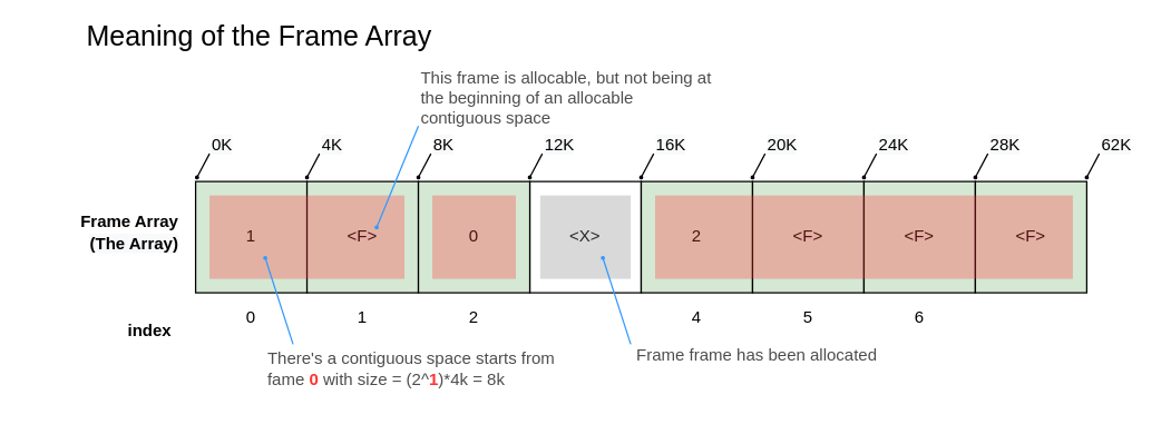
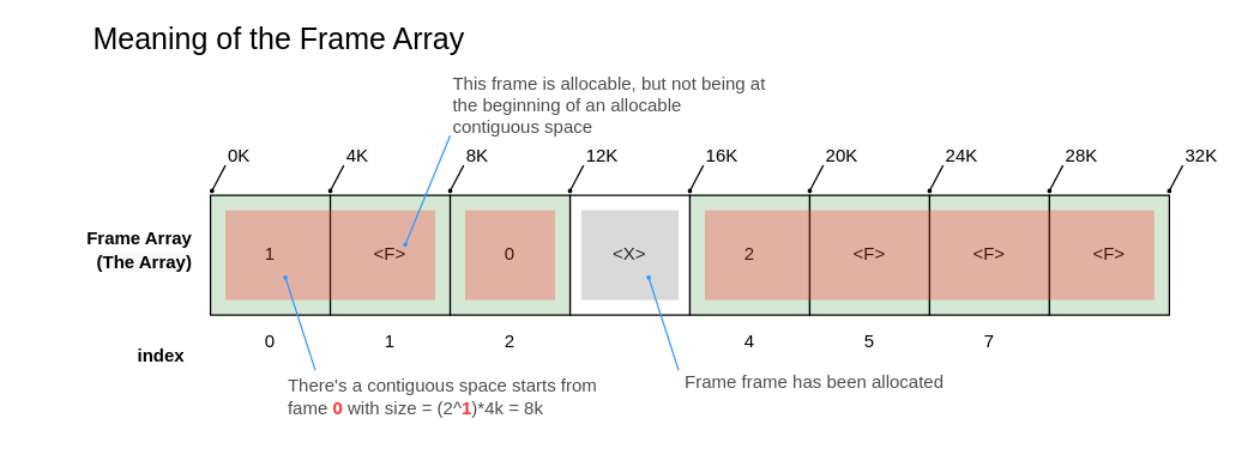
  <mxCell id="0" />
  <mxCell id="1" parent="0" />
  <mxCell id="2" value="1" style="whiteSpace=wrap;html=1;aspect=fixed;fillColor=#D5E8D4;rounded=0;glass=0;" parent="1" vertex="1"><mxGeometry x="140" y="130" width="80" height="80" as="geometry" /></mxCell>
  <mxCell id="3" value="&amp;lt;F&amp;gt;" style="whiteSpace=wrap;html=1;aspect=fixed;fillColor=#D5E8D4;" parent="1" vertex="1"><mxGeometry x="220" y="130" width="80" height="80" as="geometry" /></mxCell>
  <mxCell id="4" value="&amp;lt;X&amp;gt;" style="whiteSpace=wrap;html=1;aspect=fixed;" parent="1" vertex="1"><mxGeometry x="380" y="130" width="80" height="80" as="geometry" /></mxCell>
  <mxCell id="5" value="2" style="whiteSpace=wrap;html=1;aspect=fixed;fillColor=#D5E8D4;" parent="1" vertex="1"><mxGeometry x="460" y="130" width="80" height="80" as="geometry" /></mxCell>
  <mxCell id="6" value="&amp;lt;F&amp;gt;" style="whiteSpace=wrap;html=1;aspect=fixed;fillColor=#D5E8D4;" parent="1" vertex="1"><mxGeometry x="540" y="130" width="80" height="80" as="geometry" /></mxCell>
  <mxCell id="7" value="&amp;lt;F&amp;gt;" style="whiteSpace=wrap;html=1;aspect=fixed;fillColor=#D5E8D4;" parent="1" vertex="1"><mxGeometry x="620" y="130" width="80" height="80" as="geometry" /></mxCell>
  <mxCell id="8" value="&amp;lt;F&amp;gt;" style="whiteSpace=wrap;html=1;aspect=fixed;fillColor=#D5E8D4;" parent="1" vertex="1"><mxGeometry x="700" y="130" width="80" height="80" as="geometry" /></mxCell>
  <mxCell id="9" value="0" style="text;html=1;strokeColor=none;fillColor=none;align=center;verticalAlign=middle;whiteSpace=wrap;rounded=0;" parent="1" vertex="1"><mxGeometry x="160" y="218" width="40" height="20" as="geometry" /></mxCell>
  <mxCell id="10" value="1" style="text;html=1;strokeColor=none;fillColor=none;align=center;verticalAlign=middle;whiteSpace=wrap;rounded=0;" parent="1" vertex="1"><mxGeometry x="240" y="218" width="40" height="20" as="geometry" /></mxCell>
  <mxCell id="11" value="2" style="text;html=1;strokeColor=none;fillColor=none;align=center;verticalAlign=middle;whiteSpace=wrap;rounded=0;" parent="1" vertex="1"><mxGeometry x="320" y="218" width="40" height="20" as="geometry" /></mxCell>
  <mxCell id="12" value="4" style="text;html=1;strokeColor=none;fillColor=none;align=center;verticalAlign=middle;whiteSpace=wrap;rounded=0;" parent="1" vertex="1"><mxGeometry x="480" y="218" width="40" height="20" as="geometry" /></mxCell>
  <mxCell id="13" value="5" style="text;html=1;strokeColor=none;fillColor=none;align=center;verticalAlign=middle;whiteSpace=wrap;rounded=0;" parent="1" vertex="1"><mxGeometry x="560" y="218" width="40" height="20" as="geometry" /></mxCell>
- <mxCell id="14" value="6" style="text;html=1;strokeColor=none;fillColor=none;align=center;verticalAlign=middle;whiteSpace=wrap;rounded=0;" parent="1" vertex="1"><mxGeometry x="640" y="218" width="40" height="20" as="geometry" /></mxCell>
+ <mxCell id="14" value="7" style="text;html=1;strokeColor=none;fillColor=none;align=center;verticalAlign=middle;whiteSpace=wrap;rounded=0;" parent="1" vertex="1"><mxGeometry x="640" y="218" width="40" height="20" as="geometry" /></mxCell>
  <mxCell id="15" value="index" style="text;html=1;strokeColor=none;fillColor=none;align=right;verticalAlign=middle;whiteSpace=wrap;rounded=0;fontStyle=1" parent="1" vertex="1"><mxGeometry x="75" y="228" width="50" height="20" as="geometry" /></mxCell>
  <mxCell id="16" value="0" style="whiteSpace=wrap;html=1;aspect=fixed;fillColor=#D5E8D4;" parent="1" vertex="1"><mxGeometry x="300" y="130" width="80" height="80" as="geometry" /></mxCell>
  <mxCell id="17" value="Frame Array" style="text;html=1;strokeColor=none;fillColor=none;align=right;verticalAlign=middle;whiteSpace=wrap;rounded=0;fontStyle=1" parent="1" vertex="1"><mxGeometry y="149" width="110" height="20" as="geometry" x="20" /></mxCell>
  <mxCell id="18" value="&lt;span style=&quot;color: rgb(0, 0, 0); font-family: helvetica; font-size: 12px; font-style: normal; font-weight: 700; letter-spacing: normal; text-indent: 0px; text-transform: none; word-spacing: 0px; background-color: rgb(248, 249, 250); display: inline; float: none;&quot;&gt;(The Array)&lt;/span&gt;" style="text;whiteSpace=wrap;html=1;align=right;" vertex="1" parent="1"><mxGeometry x="60" y="161" width="70" height="30" as="geometry" /></mxCell>
  <mxCell id="19" value="" style="rounded=0;whiteSpace=wrap;html=1;glass=0;strokeWidth=2;align=right;opacity=30;fillColor=#FF3333;strokeColor=none;" vertex="1" parent="1"><mxGeometry x="150" y="140" width="140" height="60" as="geometry" /></mxCell>
  <mxCell id="20" value="&lt;span style=&quot;color: rgb(0 , 0 , 0) ; font-family: &amp;#34;helvetica&amp;#34; ; font-size: 12px ; font-style: normal ; font-weight: 400 ; letter-spacing: normal ; text-indent: 0px ; text-transform: none ; word-spacing: 0px ; background-color: rgb(248 , 249 , 250) ; display: inline ; float: none&quot;&gt;0K&lt;/span&gt;" style="text;html=1;strokeColor=none;fillColor=none;align=left;verticalAlign=middle;whiteSpace=wrap;rounded=0;glass=0;opacity=30;" vertex="1" parent="1"><mxGeometry x="150" y="95" width="30" height="17" as="geometry" /></mxCell>
  <mxCell id="21" value="" style="endArrow=none;html=1;startArrow=oval;startFill=1;endSize=3;startSize=2;" edge="1" parent="1"><mxGeometry width="50" height="50" relative="1" as="geometry"><mxPoint x="141" y="127" as="sourcePoint" /><mxPoint x="150" y="110" as="targetPoint" /></mxGeometry></mxCell>
  <mxCell id="22" value="&lt;span style=&quot;color: rgb(0 , 0 , 0) ; font-family: &amp;#34;helvetica&amp;#34; ; font-size: 12px ; font-style: normal ; font-weight: 400 ; letter-spacing: normal ; text-indent: 0px ; text-transform: none ; word-spacing: 0px ; background-color: rgb(248 , 249 , 250) ; display: inline ; float: none&quot;&gt;4K&lt;/span&gt;" style="text;html=1;strokeColor=none;fillColor=none;align=left;verticalAlign=middle;whiteSpace=wrap;rounded=0;glass=0;opacity=30;" vertex="1" parent="1"><mxGeometry x="229" y="95" width="30" height="17" as="geometry" /></mxCell>
  <mxCell id="23" value="" style="endArrow=none;html=1;startArrow=oval;startFill=1;endSize=3;startSize=2;" edge="1" parent="1"><mxGeometry width="50" height="50" relative="1" as="geometry"><mxPoint x="220" y="127" as="sourcePoint" /><mxPoint x="229" y="110" as="targetPoint" /></mxGeometry></mxCell>
  <mxCell id="24" value="&lt;span style=&quot;color: rgb(0 , 0 , 0) ; font-family: &amp;#34;helvetica&amp;#34; ; font-size: 12px ; font-style: normal ; font-weight: 400 ; letter-spacing: normal ; text-indent: 0px ; text-transform: none ; word-spacing: 0px ; background-color: rgb(248 , 249 , 250) ; display: inline ; float: none&quot;&gt;8K&lt;/span&gt;" style="text;html=1;strokeColor=none;fillColor=none;align=left;verticalAlign=middle;whiteSpace=wrap;rounded=0;glass=0;opacity=30;" vertex="1" parent="1"><mxGeometry x="309" y="95" width="30" height="17" as="geometry" /></mxCell>
  <mxCell id="25" value="" style="endArrow=none;html=1;startArrow=oval;startFill=1;endSize=3;startSize=2;" edge="1" parent="1"><mxGeometry width="50" height="50" relative="1" as="geometry"><mxPoint x="300" y="127" as="sourcePoint" /><mxPoint x="309" y="110" as="targetPoint" /></mxGeometry></mxCell>
  <mxCell id="26" value="&lt;span style=&quot;color: rgb(0 , 0 , 0) ; font-family: &amp;#34;helvetica&amp;#34; ; font-size: 12px ; font-style: normal ; font-weight: 400 ; letter-spacing: normal ; text-indent: 0px ; text-transform: none ; word-spacing: 0px ; background-color: rgb(248 , 249 , 250) ; display: inline ; float: none&quot;&gt;12K&lt;/span&gt;" style="text;html=1;strokeColor=none;fillColor=none;align=left;verticalAlign=middle;whiteSpace=wrap;rounded=0;glass=0;opacity=30;" vertex="1" parent="1"><mxGeometry x="389" y="95" width="30" height="17" as="geometry" /></mxCell>
  <mxCell id="27" value="" style="endArrow=none;html=1;startArrow=oval;startFill=1;endSize=3;startSize=2;" edge="1" parent="1"><mxGeometry width="50" height="50" relative="1" as="geometry"><mxPoint x="380" y="127" as="sourcePoint" /><mxPoint x="389" y="110" as="targetPoint" /></mxGeometry></mxCell>
  <mxCell id="28" value="&lt;span style=&quot;color: rgb(0 , 0 , 0) ; font-family: &amp;#34;helvetica&amp;#34; ; font-size: 12px ; font-style: normal ; font-weight: 400 ; letter-spacing: normal ; text-indent: 0px ; text-transform: none ; word-spacing: 0px ; background-color: rgb(248 , 249 , 250) ; display: inline ; float: none&quot;&gt;16K&lt;/span&gt;" style="text;html=1;strokeColor=none;fillColor=none;align=left;verticalAlign=middle;whiteSpace=wrap;rounded=0;glass=0;opacity=30;" vertex="1" parent="1"><mxGeometry x="469" y="95" width="30" height="17" as="geometry" /></mxCell>
  <mxCell id="29" value="" style="endArrow=none;html=1;startArrow=oval;startFill=1;endSize=3;startSize=2;" edge="1" parent="1"><mxGeometry width="50" height="50" relative="1" as="geometry"><mxPoint x="460" y="127" as="sourcePoint" /><mxPoint x="469" y="110" as="targetPoint" /></mxGeometry></mxCell>
  <mxCell id="30" value="&lt;span style=&quot;color: rgb(0 , 0 , 0) ; font-family: &amp;#34;helvetica&amp;#34; ; font-size: 12px ; font-style: normal ; font-weight: 400 ; letter-spacing: normal ; text-indent: 0px ; text-transform: none ; word-spacing: 0px ; background-color: rgb(248 , 249 , 250) ; display: inline ; float: none&quot;&gt;20K&lt;/span&gt;" style="text;html=1;strokeColor=none;fillColor=none;align=left;verticalAlign=middle;whiteSpace=wrap;rounded=0;glass=0;opacity=30;" vertex="1" parent="1"><mxGeometry x="549" y="95" width="30" height="17" as="geometry" /></mxCell>
  <mxCell id="31" value="" style="endArrow=none;html=1;startArrow=oval;startFill=1;endSize=3;startSize=2;" edge="1" parent="1"><mxGeometry width="50" height="50" relative="1" as="geometry"><mxPoint x="540" y="127" as="sourcePoint" /><mxPoint x="549" y="110" as="targetPoint" /></mxGeometry></mxCell>
  <mxCell id="32" value="&lt;span style=&quot;color: rgb(0 , 0 , 0) ; font-family: &amp;#34;helvetica&amp;#34; ; font-size: 12px ; font-style: normal ; font-weight: 400 ; letter-spacing: normal ; text-indent: 0px ; text-transform: none ; word-spacing: 0px ; background-color: rgb(248 , 249 , 250) ; display: inline ; float: none&quot;&gt;24K&lt;/span&gt;" style="text;html=1;strokeColor=none;fillColor=none;align=left;verticalAlign=middle;whiteSpace=wrap;rounded=0;glass=0;opacity=30;" vertex="1" parent="1"><mxGeometry x="629" y="95" width="30" height="17" as="geometry" /></mxCell>
  <mxCell id="33" value="" style="endArrow=none;html=1;startArrow=oval;startFill=1;endSize=3;startSize=2;" edge="1" parent="1"><mxGeometry width="50" height="50" relative="1" as="geometry"><mxPoint x="620" y="127" as="sourcePoint" /><mxPoint x="629" y="110" as="targetPoint" /></mxGeometry></mxCell>
  <mxCell id="34" value="&lt;span style=&quot;color: rgb(0 , 0 , 0) ; font-family: &amp;#34;helvetica&amp;#34; ; font-size: 12px ; font-style: normal ; font-weight: 400 ; letter-spacing: normal ; text-indent: 0px ; text-transform: none ; word-spacing: 0px ; background-color: rgb(248 , 249 , 250) ; display: inline ; float: none&quot;&gt;28K&lt;/span&gt;" style="text;html=1;strokeColor=none;fillColor=none;align=left;verticalAlign=middle;whiteSpace=wrap;rounded=0;glass=0;opacity=30;" vertex="1" parent="1"><mxGeometry x="709" y="95" width="30" height="17" as="geometry" /></mxCell>
  <mxCell id="35" value="" style="endArrow=none;html=1;startArrow=oval;startFill=1;endSize=3;startSize=2;" edge="1" parent="1"><mxGeometry width="50" height="50" relative="1" as="geometry"><mxPoint x="700" y="127" as="sourcePoint" /><mxPoint x="709" y="110" as="targetPoint" /></mxGeometry></mxCell>
- <mxCell id="36" value="&lt;span style=&quot;color: rgb(0 , 0 , 0) ; font-family: &amp;#34;helvetica&amp;#34; ; font-size: 12px ; font-style: normal ; font-weight: 400 ; letter-spacing: normal ; text-indent: 0px ; text-transform: none ; word-spacing: 0px ; background-color: rgb(248 , 249 , 250) ; display: inline ; float: none&quot;&gt;62K&lt;/span&gt;" style="text;html=1;strokeColor=none;fillColor=none;align=left;verticalAlign=middle;whiteSpace=wrap;rounded=0;glass=0;opacity=30;" vertex="1" parent="1"><mxGeometry x="789" y="95" width="30" height="17" as="geometry" /></mxCell>
+ <mxCell id="36" value="&lt;span style=&quot;color: rgb(0 , 0 , 0) ; font-family: &amp;#34;helvetica&amp;#34; ; font-size: 12px ; font-style: normal ; font-weight: 400 ; letter-spacing: normal ; text-indent: 0px ; text-transform: none ; word-spacing: 0px ; background-color: rgb(248 , 249 , 250) ; display: inline ; float: none&quot;&gt;32K&lt;/span&gt;" style="text;html=1;strokeColor=none;fillColor=none;align=left;verticalAlign=middle;whiteSpace=wrap;rounded=0;glass=0;opacity=30;" vertex="1" parent="1"><mxGeometry x="789" y="95" width="30" height="17" as="geometry" /></mxCell>
  <mxCell id="37" value="" style="endArrow=none;html=1;startArrow=oval;startFill=1;endSize=3;startSize=2;" edge="1" parent="1"><mxGeometry width="50" height="50" relative="1" as="geometry"><mxPoint x="780" y="127" as="sourcePoint" /><mxPoint x="789" y="110" as="targetPoint" /></mxGeometry></mxCell>
  <mxCell id="38" value="" style="rounded=0;whiteSpace=wrap;html=1;glass=0;strokeWidth=2;align=right;opacity=30;fillColor=#FF3333;strokeColor=none;" vertex="1" parent="1"><mxGeometry x="310" y="140" width="60" height="60" as="geometry" /></mxCell>
  <mxCell id="39" value="" style="rounded=0;whiteSpace=wrap;html=1;glass=0;strokeWidth=2;align=right;opacity=30;fillColor=#FF3333;strokeColor=none;" vertex="1" parent="1"><mxGeometry x="470" y="140" width="300" height="60" as="geometry" /></mxCell>
  <mxCell id="40" value="" style="endArrow=none;html=1;startArrow=oval;startFill=1;endSize=3;startSize=2;strokeColor=#3399FF;" edge="1" parent="1"><mxGeometry width="50" height="50" relative="1" as="geometry"><mxPoint x="190" y="185" as="sourcePoint" /><mxPoint x="210" y="247" as="targetPoint" /></mxGeometry></mxCell>
  <mxCell id="41" value="There's a contiguous&amp;nbsp;space starts from fame &lt;b&gt;&lt;font color=&quot;#ff3333&quot;&gt;0&lt;/font&gt;&lt;/b&gt; with size = (2^&lt;font color=&quot;#ff3333&quot;&gt;&lt;b&gt;1&lt;/b&gt;&lt;/font&gt;)*4k = 8k&amp;nbsp;" style="text;html=1;strokeColor=none;fillColor=none;align=left;verticalAlign=middle;whiteSpace=wrap;rounded=0;glass=0;opacity=30;fontColor=#4D4D4D;" vertex="1" parent="1"><mxGeometry x="190" y="240" width="220" height="50" as="geometry" /></mxCell>
  <mxCell id="42" value="" style="endArrow=none;html=1;startArrow=oval;startFill=1;endSize=3;startSize=2;strokeColor=#3399FF;" edge="1" parent="1"><mxGeometry width="50" height="50" relative="1" as="geometry"><mxPoint x="270" y="163" as="sourcePoint" /><mxPoint x="300" y="90" as="targetPoint" /></mxGeometry></mxCell>
  <mxCell id="43" value="This frame is allocable, but not being at the beginning of an allocable&lt;br&gt;contiguous space" style="text;html=1;strokeColor=none;fillColor=none;align=left;verticalAlign=middle;whiteSpace=wrap;rounded=0;glass=0;opacity=30;fontColor=#4D4D4D;" vertex="1" parent="1"><mxGeometry x="300" y="50" width="220" height="40" as="geometry" /></mxCell>
  <mxCell id="44" value="Frame frame has been allocated" style="text;html=1;strokeColor=none;fillColor=none;align=left;verticalAlign=middle;whiteSpace=wrap;rounded=0;glass=0;opacity=30;fontColor=#4D4D4D;" vertex="1" parent="1"><mxGeometry x="455" y="230" width="220" height="50" as="geometry" /></mxCell>
  <mxCell id="45" value="" style="rounded=0;whiteSpace=wrap;html=1;glass=0;strokeWidth=2;align=right;opacity=30;strokeColor=none;fillColor=#808080;" vertex="1" parent="1"><mxGeometry x="387.5" y="140" width="65" height="60" as="geometry" /></mxCell>
  <mxCell id="46" value="" style="endArrow=none;html=1;startArrow=oval;startFill=1;endSize=3;startSize=2;strokeColor=#3399FF;" edge="1" parent="1"><mxGeometry width="50" height="50" relative="1" as="geometry"><mxPoint x="432.5" y="185" as="sourcePoint" /><mxPoint x="452.5" y="247" as="targetPoint" /></mxGeometry></mxCell>
  <mxCell id="47" value="Meaning of the Frame Array" style="text;html=1;strokeColor=none;fillColor=none;align=left;verticalAlign=middle;whiteSpace=wrap;rounded=0;fontStyle=0;fontSize=20;" vertex="1" parent="1"><mxGeometry x="60" y="20" width="280" height="10" as="geometry" /></mxCell>
